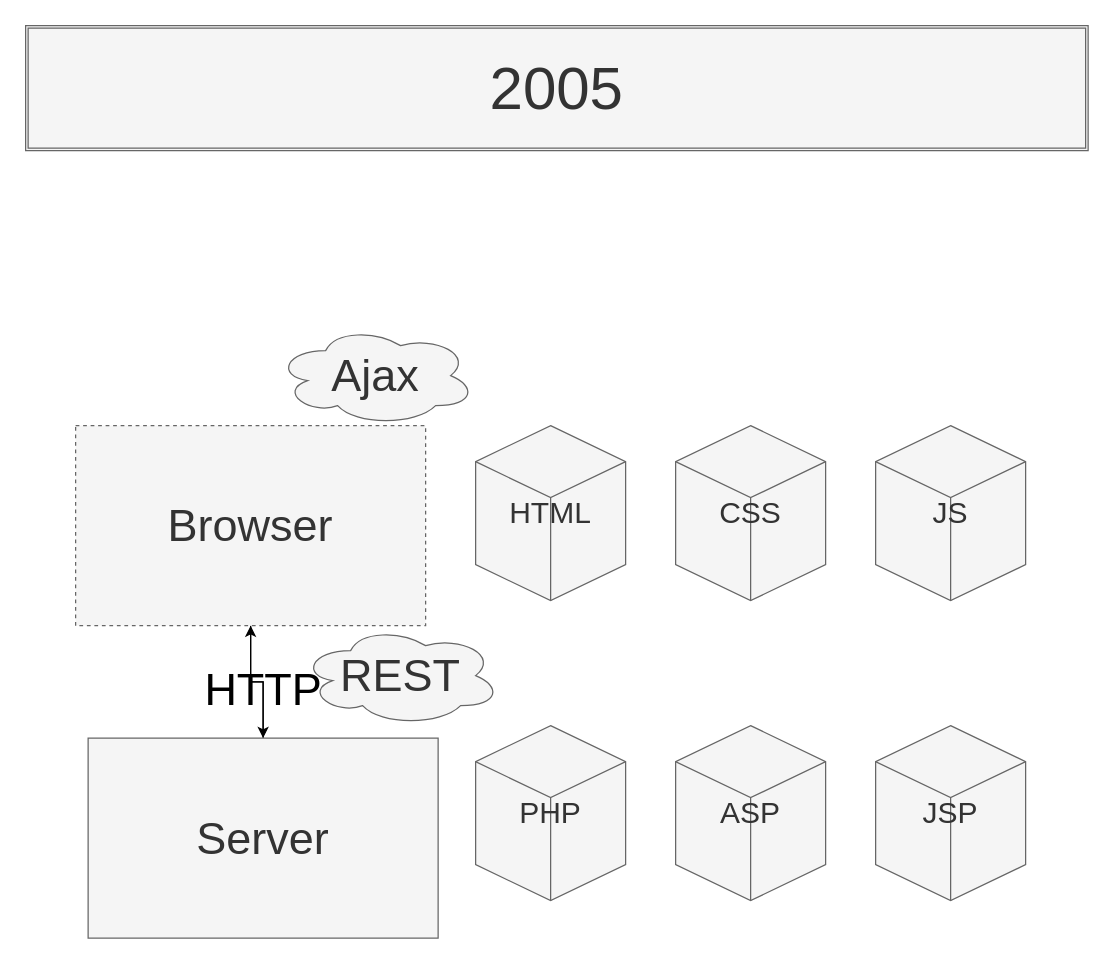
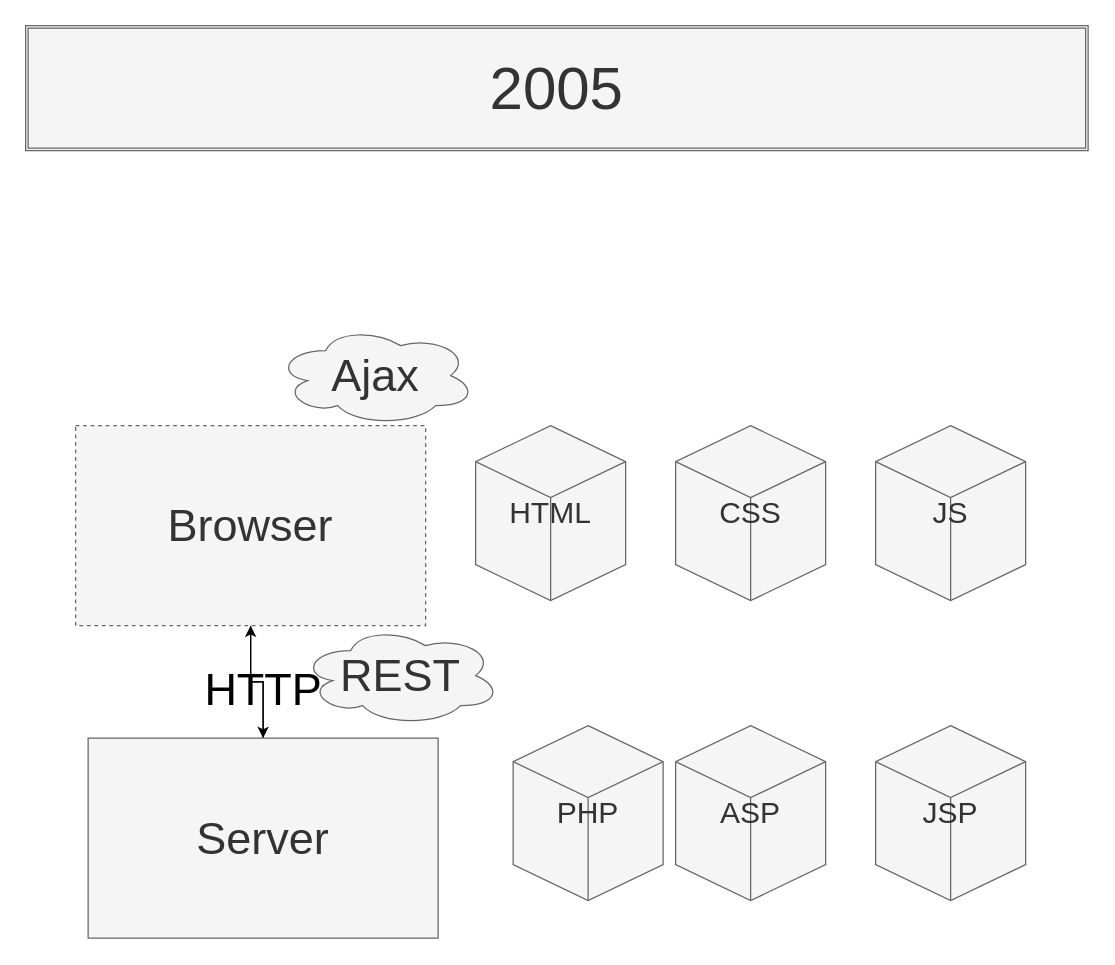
  <mxCell id="0" />
  <mxCell id="1" parent="0" />
  <mxCell id="2" style="edgeStyle=orthogonalEdgeStyle;rounded=0;orthogonalLoop=1;jettySize=auto;html=1;exitX=0.5;exitY=1;exitDx=0;exitDy=0;entryX=0.5;entryY=0;entryDx=0;entryDy=0;" parent="1" source="3" target="6" edge="1"><mxGeometry relative="1" as="geometry" /></mxCell>
  <mxCell id="3" value="&lt;font style=&quot;font-size: 36px&quot;&gt;Browser&lt;/font&gt;" style="rounded=0;whiteSpace=wrap;html=1;shadow=0;sketch=0;fillColor=#f5f5f5;strokeColor=#666666;fontColor=#333333;dashed=1;" parent="1" vertex="1"><mxGeometry x="60" y="340" width="280" height="160" as="geometry" /></mxCell>
  <mxCell id="4" style="edgeStyle=orthogonalEdgeStyle;rounded=0;orthogonalLoop=1;jettySize=auto;html=1;exitX=0.5;exitY=0;exitDx=0;exitDy=0;" parent="1" source="6" target="3" edge="1"><mxGeometry relative="1" as="geometry" /></mxCell>
  <mxCell id="5" value="&lt;font style=&quot;font-size: 36px&quot;&gt;HTTP&lt;/font&gt;" style="edgeLabel;html=1;align=center;verticalAlign=middle;resizable=0;points=[];labelBackgroundColor=none;fontColor=#000000;" parent="4" vertex="1" connectable="0"><mxGeometry x="-0.2" y="1" relative="1" as="geometry"><mxPoint as="offset" /></mxGeometry></mxCell>
  <mxCell id="6" value="&lt;font style=&quot;font-size: 36px&quot;&gt;Server&lt;/font&gt;" style="rounded=0;whiteSpace=wrap;html=1;shadow=0;sketch=0;fillColor=#f5f5f5;strokeColor=#666666;fontColor=#333333;" parent="1" vertex="1"><mxGeometry x="70" y="590" width="280" height="160" as="geometry" /></mxCell>
  <mxCell id="7" value="&lt;font style=&quot;font-size: 24px&quot;&gt;HTML&lt;/font&gt;" style="html=1;whiteSpace=wrap;shape=isoCube2;backgroundOutline=1;isoAngle=15;shadow=0;sketch=0;fillColor=#f5f5f5;strokeColor=#666666;fontColor=#333333;" parent="1" vertex="1"><mxGeometry x="380" y="340" width="120" height="140" as="geometry" /></mxCell>
  <mxCell id="8" value="&lt;font style=&quot;font-size: 48px&quot;&gt;2005&lt;/font&gt;" style="shape=ext;double=1;rounded=0;whiteSpace=wrap;html=1;shadow=0;sketch=0;fillColor=#f5f5f5;strokeColor=#666666;fontColor=#333333;" parent="1" vertex="1"><mxGeometry width="850" height="100" as="geometry" x="20" y="20" /></mxCell>
  <mxCell id="9" value="&lt;font style=&quot;font-size: 24px&quot;&gt;CSS&lt;/font&gt;" style="html=1;whiteSpace=wrap;shape=isoCube2;backgroundOutline=1;isoAngle=15;shadow=0;sketch=0;fillColor=#f5f5f5;strokeColor=#666666;fontColor=#333333;" parent="1" vertex="1"><mxGeometry x="540" y="340" width="120" height="140" as="geometry" /></mxCell>
  <mxCell id="10" value="&lt;font style=&quot;font-size: 24px&quot;&gt;JS&lt;/font&gt;" style="html=1;whiteSpace=wrap;shape=isoCube2;backgroundOutline=1;isoAngle=15;shadow=0;sketch=0;fillColor=#f5f5f5;strokeColor=#666666;fontColor=#333333;" parent="1" vertex="1"><mxGeometry x="700" y="340" width="120" height="140" as="geometry" /></mxCell>
- <mxCell id="11" value="&lt;font style=&quot;font-size: 24px&quot;&gt;PHP&lt;/font&gt;" style="html=1;whiteSpace=wrap;shape=isoCube2;backgroundOutline=1;isoAngle=15;shadow=0;sketch=0;fillColor=#f5f5f5;strokeColor=#666666;fontColor=#333333;" parent="1" vertex="1"><mxGeometry x="380" y="580" width="120" height="140" as="geometry" /></mxCell>
+ <mxCell id="11" value="&lt;font style=&quot;font-size: 24px&quot;&gt;PHP&lt;/font&gt;" style="html=1;whiteSpace=wrap;shape=isoCube2;backgroundOutline=1;isoAngle=15;shadow=0;sketch=0;fillColor=#f5f5f5;strokeColor=#666666;fontColor=#333333;" parent="1" vertex="1"><mxGeometry x="410" y="580" width="120" height="140" as="geometry" /></mxCell>
  <mxCell id="12" value="&lt;font style=&quot;font-size: 24px&quot;&gt;ASP&lt;/font&gt;" style="html=1;whiteSpace=wrap;shape=isoCube2;backgroundOutline=1;isoAngle=15;shadow=0;sketch=0;fillColor=#f5f5f5;strokeColor=#666666;fontColor=#333333;" parent="1" vertex="1"><mxGeometry x="540" y="580" width="120" height="140" as="geometry" /></mxCell>
  <mxCell id="13" value="&lt;font style=&quot;font-size: 24px&quot;&gt;JSP&lt;/font&gt;" style="html=1;whiteSpace=wrap;shape=isoCube2;backgroundOutline=1;isoAngle=15;shadow=0;sketch=0;fillColor=#f5f5f5;strokeColor=#666666;fontColor=#333333;" parent="1" vertex="1"><mxGeometry x="700" y="580" width="120" height="140" as="geometry" /></mxCell>
  <mxCell id="14" value="&lt;font style=&quot;font-size: 36px&quot;&gt;REST&lt;/font&gt;" style="ellipse;shape=cloud;whiteSpace=wrap;html=1;shadow=0;sketch=0;fillColor=#f5f5f5;align=center;strokeColor=#666666;fontColor=#333333;" parent="1" vertex="1"><mxGeometry x="240" y="500" width="160" height="80" as="geometry" /></mxCell>
  <mxCell id="15" value="&lt;font style=&quot;font-size: 36px&quot;&gt;Ajax&lt;/font&gt;" style="ellipse;shape=cloud;whiteSpace=wrap;html=1;shadow=0;sketch=0;fillColor=#f5f5f5;align=center;strokeColor=#666666;fontColor=#333333;" vertex="1" parent="1"><mxGeometry x="220" y="260" width="160" height="80" as="geometry" /></mxCell>
